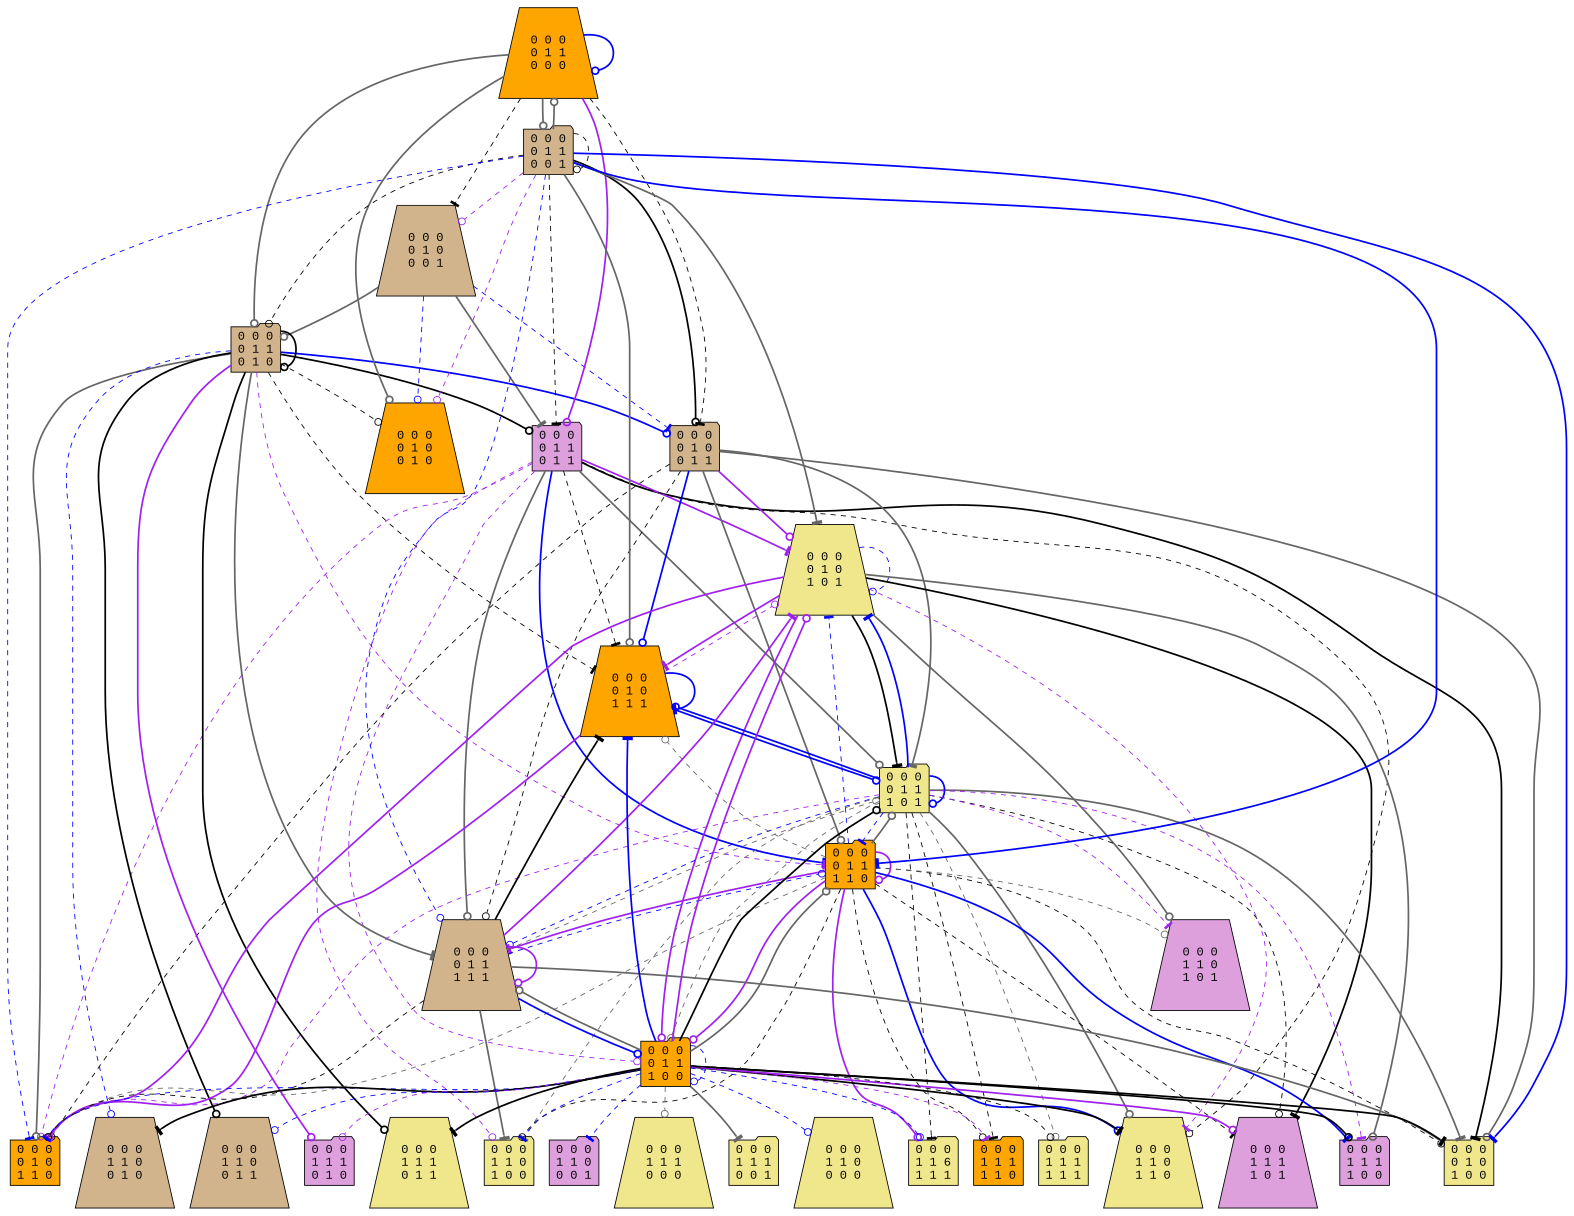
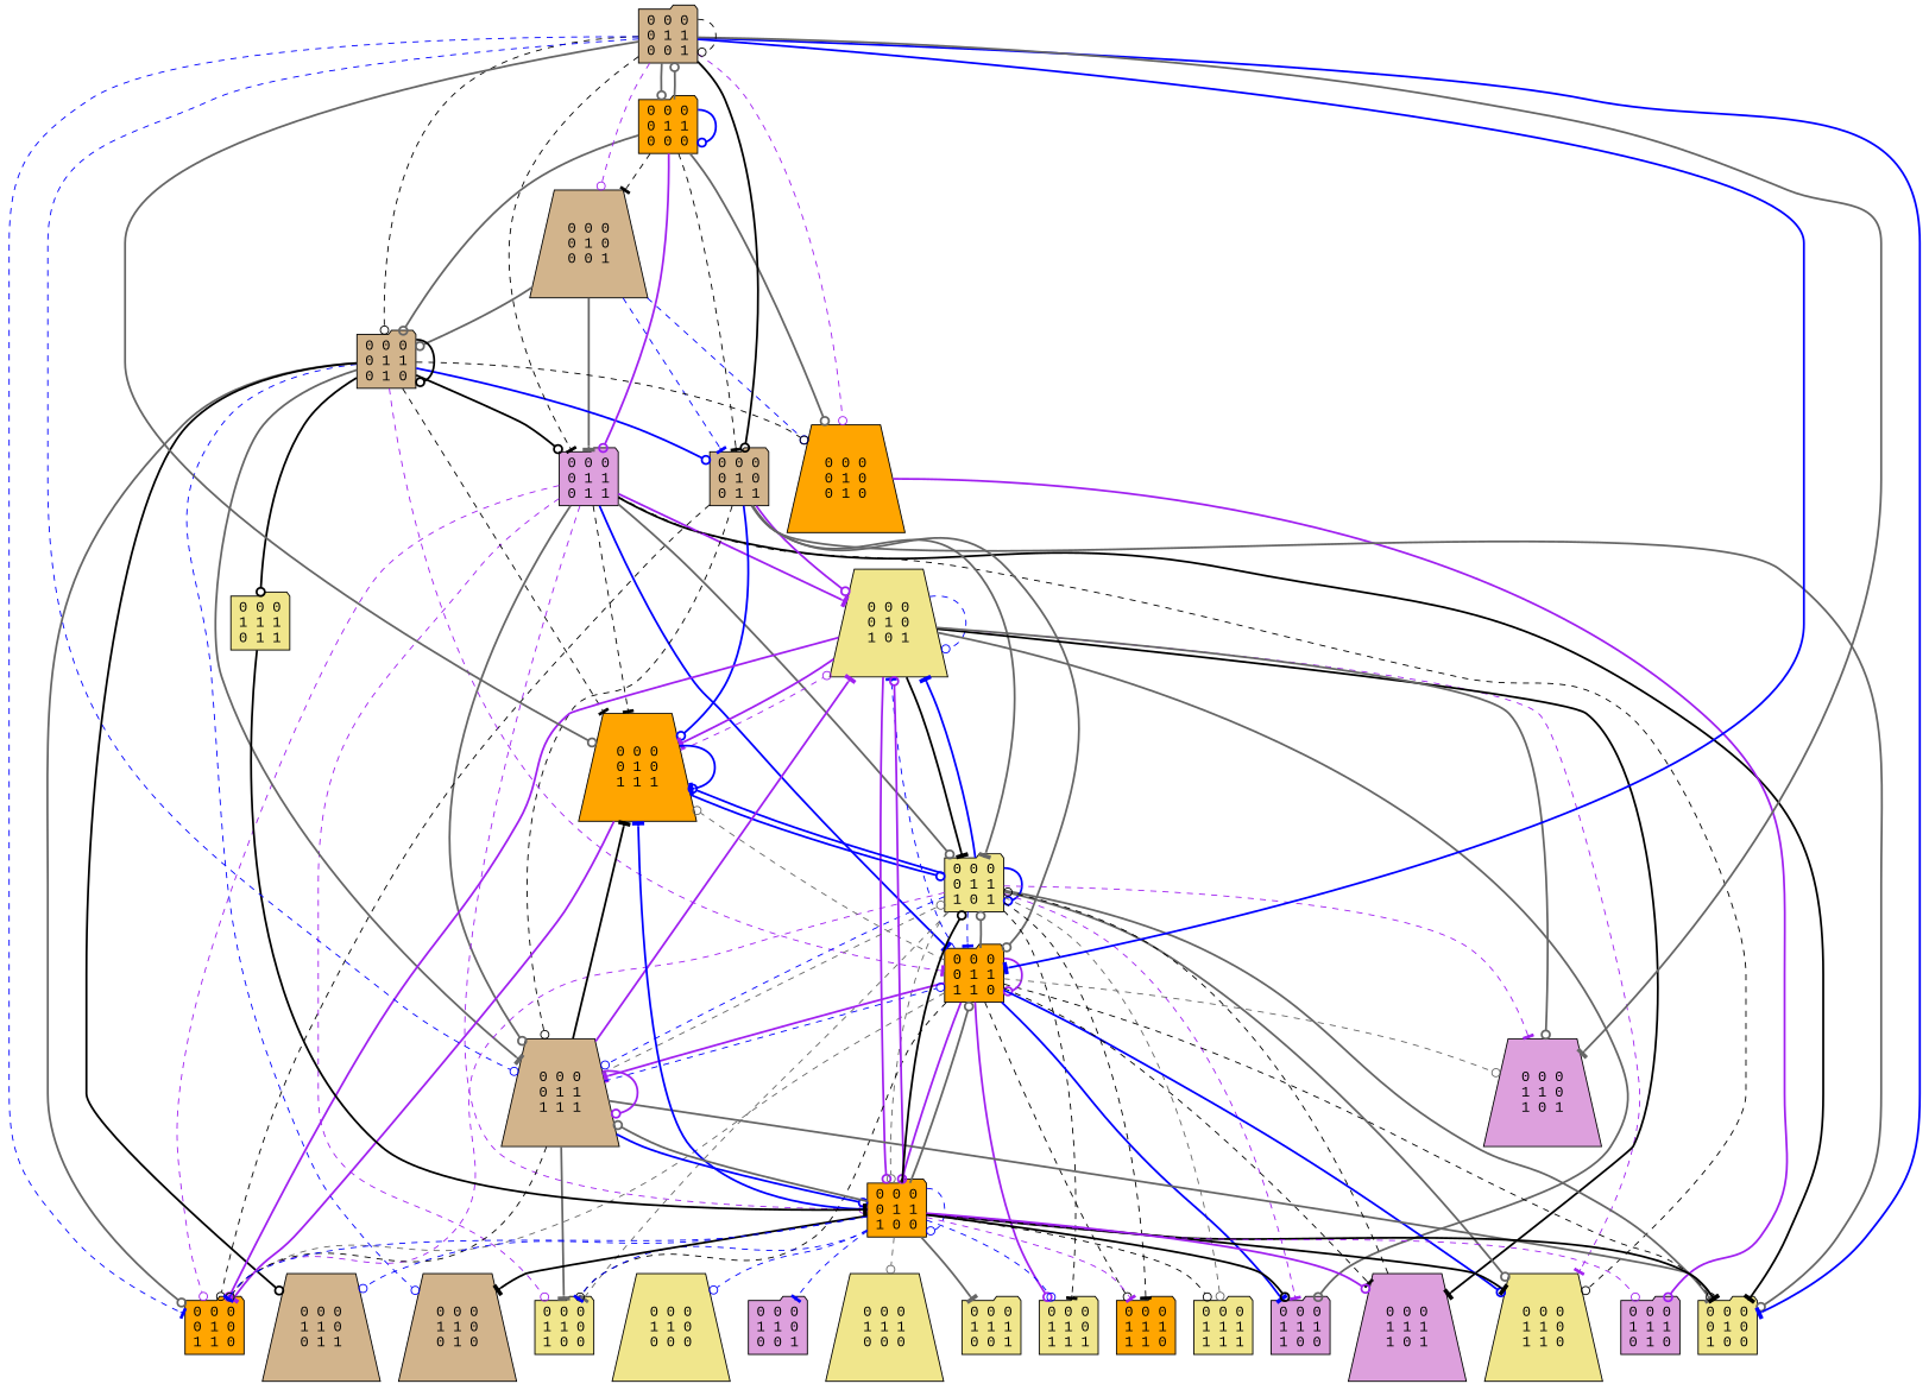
  digraph {
    fontname="Liberation Mono"
    node [fillcolor=khaki fontname="Liberation Mono" shape=folder style=filled]
    edge [arrowhead=odot color=black fontname="Liberation Mono" style=bold]
    n1 [fillcolor=tan label="0 0 0\n0 1 0\n0 0 1" shape=trapezium]
    n2 [fillcolor=plum label="0 0 0\n0 1 1\n0 1 1"]
    n3 [fillcolor=orange label="0 0 0\n0 1 0\n0 1 0" shape=trapezium]
    n4 [fillcolor=tan label="0 0 0\n0 1 0\n0 1 1"]
    n5 [fillcolor=tan label="0 0 0\n0 1 1\n0 1 0"]
    n6 [label="0 0 0\n0 1 0\n1 0 0"]
    n7 [label="0 0 0\n0 1 0\n1 0 1" shape=trapezium]
    n8 [fillcolor=orange label="0 0 0\n0 1 0\n1 1 0"]
    n9 [fillcolor=orange label="0 0 0\n0 1 0\n1 1 1" shape=trapezium]
    n10 [label="0 0 0\n0 1 1\n1 0 1"]
    n11 [fillcolor=orange label="0 0 0\n0 1 1\n1 1 0"]
    n12 [fillcolor=tan label="0 0 0\n0 1 1\n1 1 1" shape=trapezium]
    n13 [label="0 0 0\n1 1 0\n1 1 0" shape=trapezium]
    n14 [fillcolor=orange label="0 0 0\n0 1 1\n1 0 0"]
    n15 [label="0 0 0\n1 1 0\n1 0 0"]
    n16 [fillcolor=tan label="0 0 0\n1 1 0\n0 1 0" shape=trapezium]
    n17 [fillcolor=tan label="0 0 0\n1 1 0\n0 1 1" shape=trapezium]
    n18 [fillcolor=plum label="0 0 0\n1 1 1\n0 1 0"]
-   n19 [label="0 0 0\n1 1 1\n0 1 1" shape=trapezium]
+   n19 [label="0 0 0\n1 1 1\n0 1 1"]
    n20 [fillcolor=plum label="0 0 0\n1 1 1\n1 0 1" shape=trapezium]
    n21 [fillcolor=plum label="0 0 0\n1 1 0\n1 0 1" shape=trapezium]
    n22 [fillcolor=plum label="0 0 0\n1 1 1\n1 0 0"]
-   n23 [label="0 0 0\n1 1 6\n1 1 1"]
+   n23 [label="0 0 0\n1 1 0\n1 1 1"]
    n24 [fillcolor=orange label="0 0 0\n1 1 1\n1 1 0"]
    n25 [label="0 0 0\n1 1 1\n1 1 1"]
    n26 [label="0 0 0\n1 1 0\n0 0 0" shape=trapezium]
    n27 [fillcolor=plum label="0 0 0\n1 1 0\n0 0 1"]
    n28 [label="0 0 0\n1 1 1\n0 0 0" shape=trapezium]
    n29 [label="0 0 0\n1 1 1\n0 0 1"]
-   n30 [fillcolor=orange label="0 0 0\n0 1 1\n0 0 0" shape=trapezium]
+   n30 [fillcolor=orange label="0 0 0\n0 1 1\n0 0 0"]
    n31 [fillcolor=tan label="0 0 0\n0 1 1\n0 0 1"]
    n1 -> n2 [arrowhead=tee color=gray40]
    n1 -> n3 [color=blue style=dashed]
    n1 -> n4 [arrowhead=tee color=blue style=dashed]
    n1 -> n5 [color=gray40]
    n2 -> n6 [arrowhead=tee]
    n2 -> n7 [arrowhead=tee color=purple]
    n2 -> n8 [color=purple style=dashed]
    n2 -> n9 [arrowhead=tee style=dashed]
    n2 -> n10 [color=gray40]
    n2 -> n11 [arrowhead=tee color=blue]
    n2 -> n12 [color=gray40]
    n2 -> n13 [style=dashed]
    n2 -> n14 [color=purple style=dashed]
    n2 -> n15 [color=purple style=dashed]
    n4 -> n6 [color=gray40]
    n4 -> n7 [color=purple]
    n4 -> n8 [style=dashed]
    n4 -> n9 [color=blue]
    n4 -> n10 [arrowhead=tee color=gray40]
    n4 -> n11 [color=gray40]
    n4 -> n12 [style=dashed]
    n5 -> n2
    n5 -> n3 [style=dashed]
    n5 -> n4 [color=blue]
    n5 -> n5
    n5 -> n8 [color=gray40]
    n5 -> n9 [arrowhead=tee style=dashed]
    n5 -> n11 [arrowhead=tee color=purple style=dashed]
    n5 -> n12 [arrowhead=tee color=gray40]
    n5 -> n16 [color=blue style=dashed]
    n5 -> n17
-   n5 -> n18 [color=purple]
+   n3 -> n18 [color=purple]
    n5 -> n19
    n7 -> n7 [color=blue style=dashed]
    n7 -> n8 [color=purple]
    n7 -> n9 [arrowhead=tee color=purple]
    n7 -> n10 [arrowhead=tee]
    n7 -> n13 [arrowhead=tee color=purple style=dashed]
    n7 -> n14 [color=purple]
    n7 -> n20 [arrowhead=tee]
    n7 -> n21 [color=gray40]
    n7 -> n22 [color=gray40]
    n9 -> n7 [color=purple style=dashed]
    n9 -> n8 [arrowhead=tee color=purple]
    n9 -> n9 [arrowhead=tee color=blue]
    n9 -> n10 [color=blue]
    n10 -> n6 [arrowhead=tee color=gray40]
    n10 -> n7 [arrowhead=tee color=blue]
    n10 -> n8 [arrowhead=tee color=purple style=dashed]
    n10 -> n9 [color=blue]
    n10 -> n10 [color=blue]
    n10 -> n11 [arrowhead=tee color=blue style=dashed]
    n10 -> n12 [color=blue style=dashed]
    n10 -> n13 [color=gray40]
    n10 -> n14 [color=gray40 style=dashed]
    n10 -> n15 [arrowhead=tee color=gray40 style=dashed]
-   n10 -> n20 [style=dashed]
+   n20 -> n10 [style=dashed]
    n10 -> n21 [arrowhead=tee color=purple style=dashed]
    n10 -> n22 [arrowhead=tee color=purple style=dashed]
    n10 -> n23 [arrowhead=tee style=dashed]
    n10 -> n24 [arrowhead=tee style=dashed]
    n10 -> n25 [color=gray40 style=dashed]
    n11 -> n6 [style=dashed]
    n11 -> n7 [arrowhead=tee color=blue style=dashed]
    n11 -> n8 [color=gray40 style=dashed]
    n11 -> n9 [color=gray40 style=dashed]
    n11 -> n10 [color=gray40]
    n11 -> n11 [color=purple]
    n11 -> n12 [arrowhead=tee color=purple]
    n11 -> n13 [color=blue]
    n11 -> n14 [color=purple]
    n11 -> n15 [style=dashed]
    n11 -> n20 [arrowhead=tee style=dashed]
    n11 -> n21 [color=gray40 style=dashed]
    n11 -> n22 [arrowhead=tee color=blue]
    n11 -> n23 [color=purple]
    n11 -> n24 [style=dashed]
    n12 -> n6 [arrowhead=tee color=gray40]
    n12 -> n7 [arrowhead=tee color=purple]
    n12 -> n8 [style=dashed]
    n12 -> n9 [arrowhead=tee]
    n12 -> n10 [color=gray40 style=dashed]
    n12 -> n11 [color=blue style=dashed]
    n12 -> n12 [color=purple]
    n12 -> n14 [color=blue]
    n12 -> n15 [arrowhead=tee color=gray40]
    n14 -> n6 [arrowhead=tee]
    n14 -> n7 [color=purple]
    n14 -> n8 [arrowhead=tee color=blue style=dashed]
    n14 -> n9 [arrowhead=tee color=blue]
    n14 -> n10
    n14 -> n11 [color=gray40]
    n14 -> n12 [color=gray40]
    n14 -> n13 [arrowhead=tee]
    n14 -> n14 [color=blue style=dashed]
    n14 -> n15 [arrowhead=tee color=blue style=dashed]
    n14 -> n16 [arrowhead=tee]
    n14 -> n17 [color=blue style=dashed]
    n14 -> n18 [color=purple style=dashed]
-   n14 -> n19 [arrowhead=tee]
+   n19 -> n14 [arrowhead=tee]
    n14 -> n20 [color=purple]
    n14 -> n22
    n14 -> n23 [color=blue style=dashed]
    n14 -> n24 [arrowhead=tee color=purple style=dashed]
    n14 -> n25 [style=dashed]
    n14 -> n26 [color=blue style=dashed]
    n14 -> n27 [arrowhead=tee color=blue style=dashed]
    n14 -> n28 [color=gray40 style=dashed]
    n14 -> n29 [arrowhead=tee color=gray40]
    n30 -> n1 [arrowhead=tee style=dashed]
    n30 -> n2 [color=purple]
    n30 -> n3 [color=gray40]
    n30 -> n4 [arrowhead=tee style=dashed]
    n30 -> n5 [color=gray40]
    n30 -> n30 [color=blue]
    n30 -> n31 [color=gray40]
    n31 -> n1 [color=purple style=dashed]
    n31 -> n2 [arrowhead=tee style=dashed]
    n31 -> n3 [color=purple style=dashed]
    n31 -> n4
    n31 -> n5 [style=dashed]
    n31 -> n6 [arrowhead=tee color=blue]
-   n31 -> n7 [arrowhead=tee color=gray40]
+   n31 -> n21 [arrowhead=tee color=gray40]
    n31 -> n8 [arrowhead=tee color=blue style=dashed]
    n31 -> n9 [color=gray40]
    n31 -> n11 [arrowhead=tee color=blue]
    n31 -> n12 [color=blue style=dashed]
    n31 -> n30 [color=gray40]
    n31 -> n31 [style=dashed]
  }
